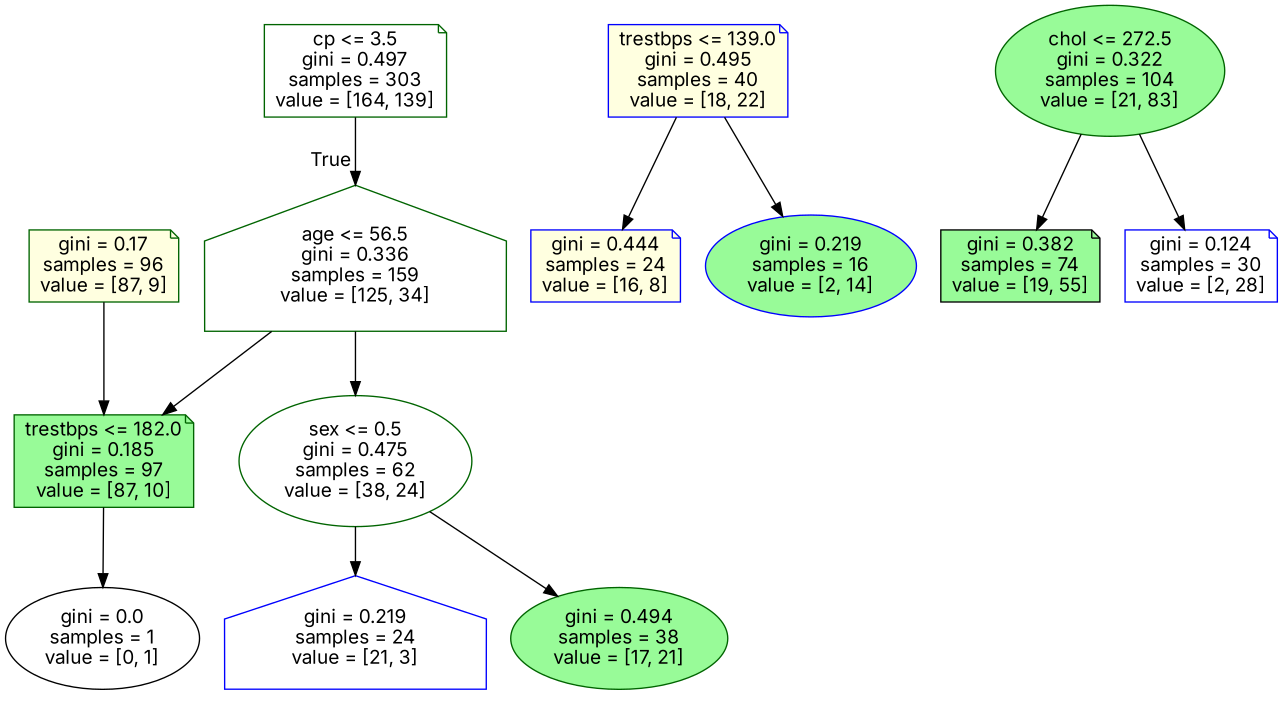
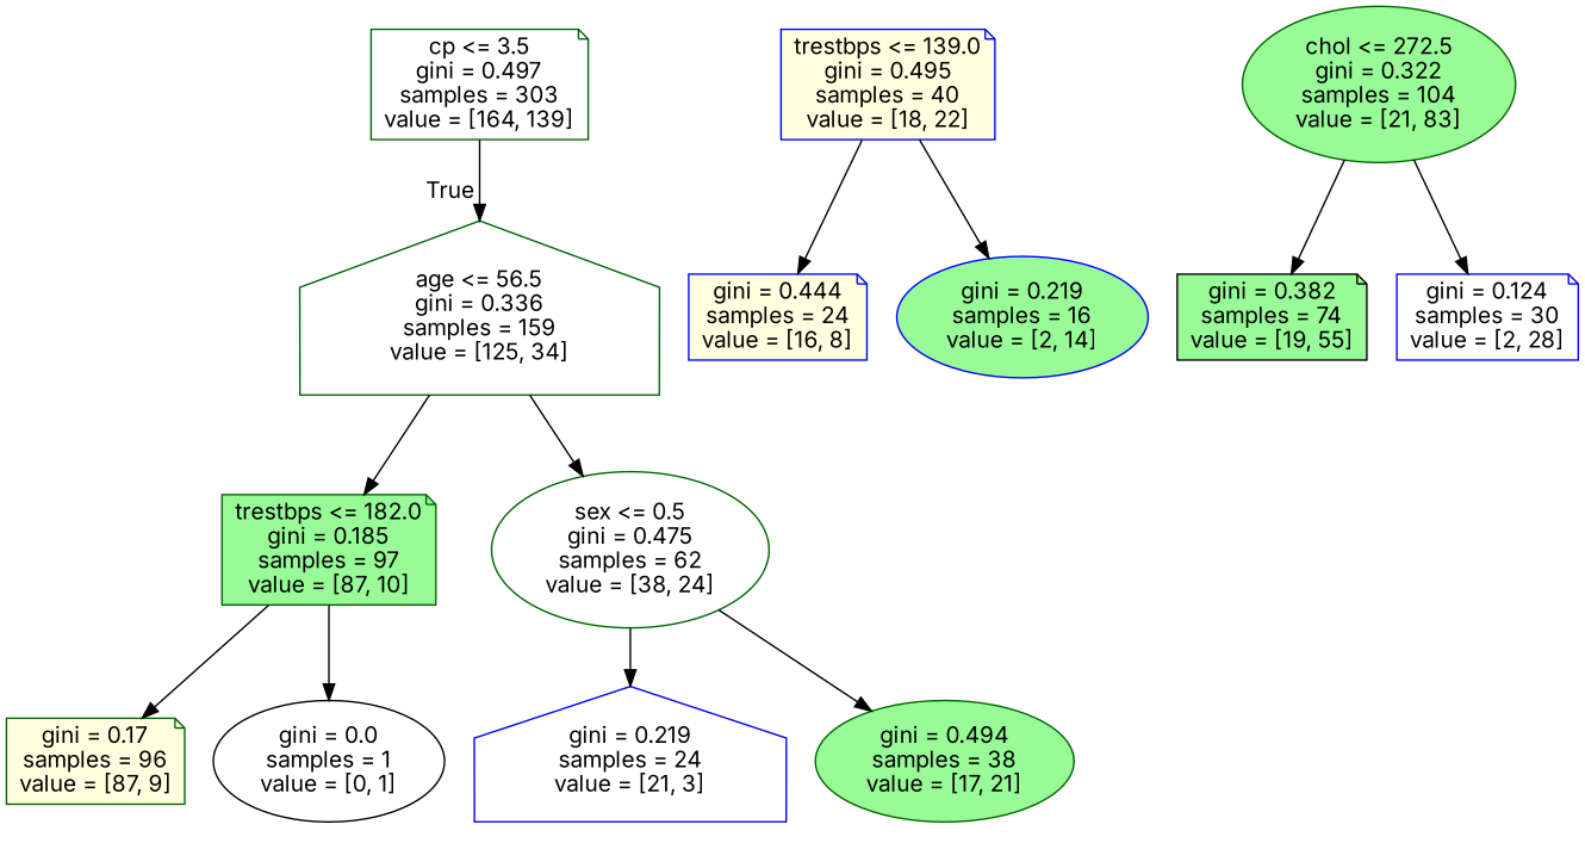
  digraph {
    fontname=Inter
    node [color=darkgreen fillcolor=white fontname=Inter shape=note style=filled]
    edge [fontname=Inter]
    n1 [label="cp <= 3.5\ngini = 0.497\nsamples = 303\nvalue = [164, 139]"]
    n2 [label="age <= 56.5\ngini = 0.336\nsamples = 159\nvalue = [125, 34]" shape=house]
    n3 [fillcolor=palegreen label="trestbps <= 182.0\ngini = 0.185\nsamples = 97\nvalue = [87, 10]"]
    n4 [label="sex <= 0.5\ngini = 0.475\nsamples = 62\nvalue = [38, 24]" shape=ellipse]
    n5 [fillcolor=lightyellow label="gini = 0.17\nsamples = 96\nvalue = [87, 9]"]
    n6 [color=black label="gini = 0.0\nsamples = 1\nvalue = [0, 1]" shape=ellipse]
    n7 [color=blue label="gini = 0.219\nsamples = 24\nvalue = [21, 3]" shape=house]
    n8 [fillcolor=palegreen label="gini = 0.494\nsamples = 38\nvalue = [17, 21]" shape=ellipse]
    n9 [color=blue fillcolor=lightyellow label="trestbps <= 139.0\ngini = 0.495\nsamples = 40\nvalue = [18, 22]"]
    n10 [color=blue fillcolor=lightyellow label="gini = 0.444\nsamples = 24\nvalue = [16, 8]"]
    n11 [color=blue fillcolor=palegreen label="gini = 0.219\nsamples = 16\nvalue = [2, 14]" shape=ellipse]
    n12 [fillcolor=palegreen label="chol <= 272.5\ngini = 0.322\nsamples = 104\nvalue = [21, 83]" shape=ellipse]
    n13 [color=black fillcolor=palegreen label="gini = 0.382\nsamples = 74\nvalue = [19, 55]"]
    n14 [color=blue label="gini = 0.124\nsamples = 30\nvalue = [2, 28]"]
    n1 -> n2 [headlabel=True labelangle=45 labeldistance=2.5]
    n2 -> n3
    n2 -> n4
-   n5 -> n3
+   n3 -> n5
    n3 -> n6
    n4 -> n7
    n4 -> n8
    n9 -> n10
    n9 -> n11
    n12 -> n13
    n12 -> n14
  }
